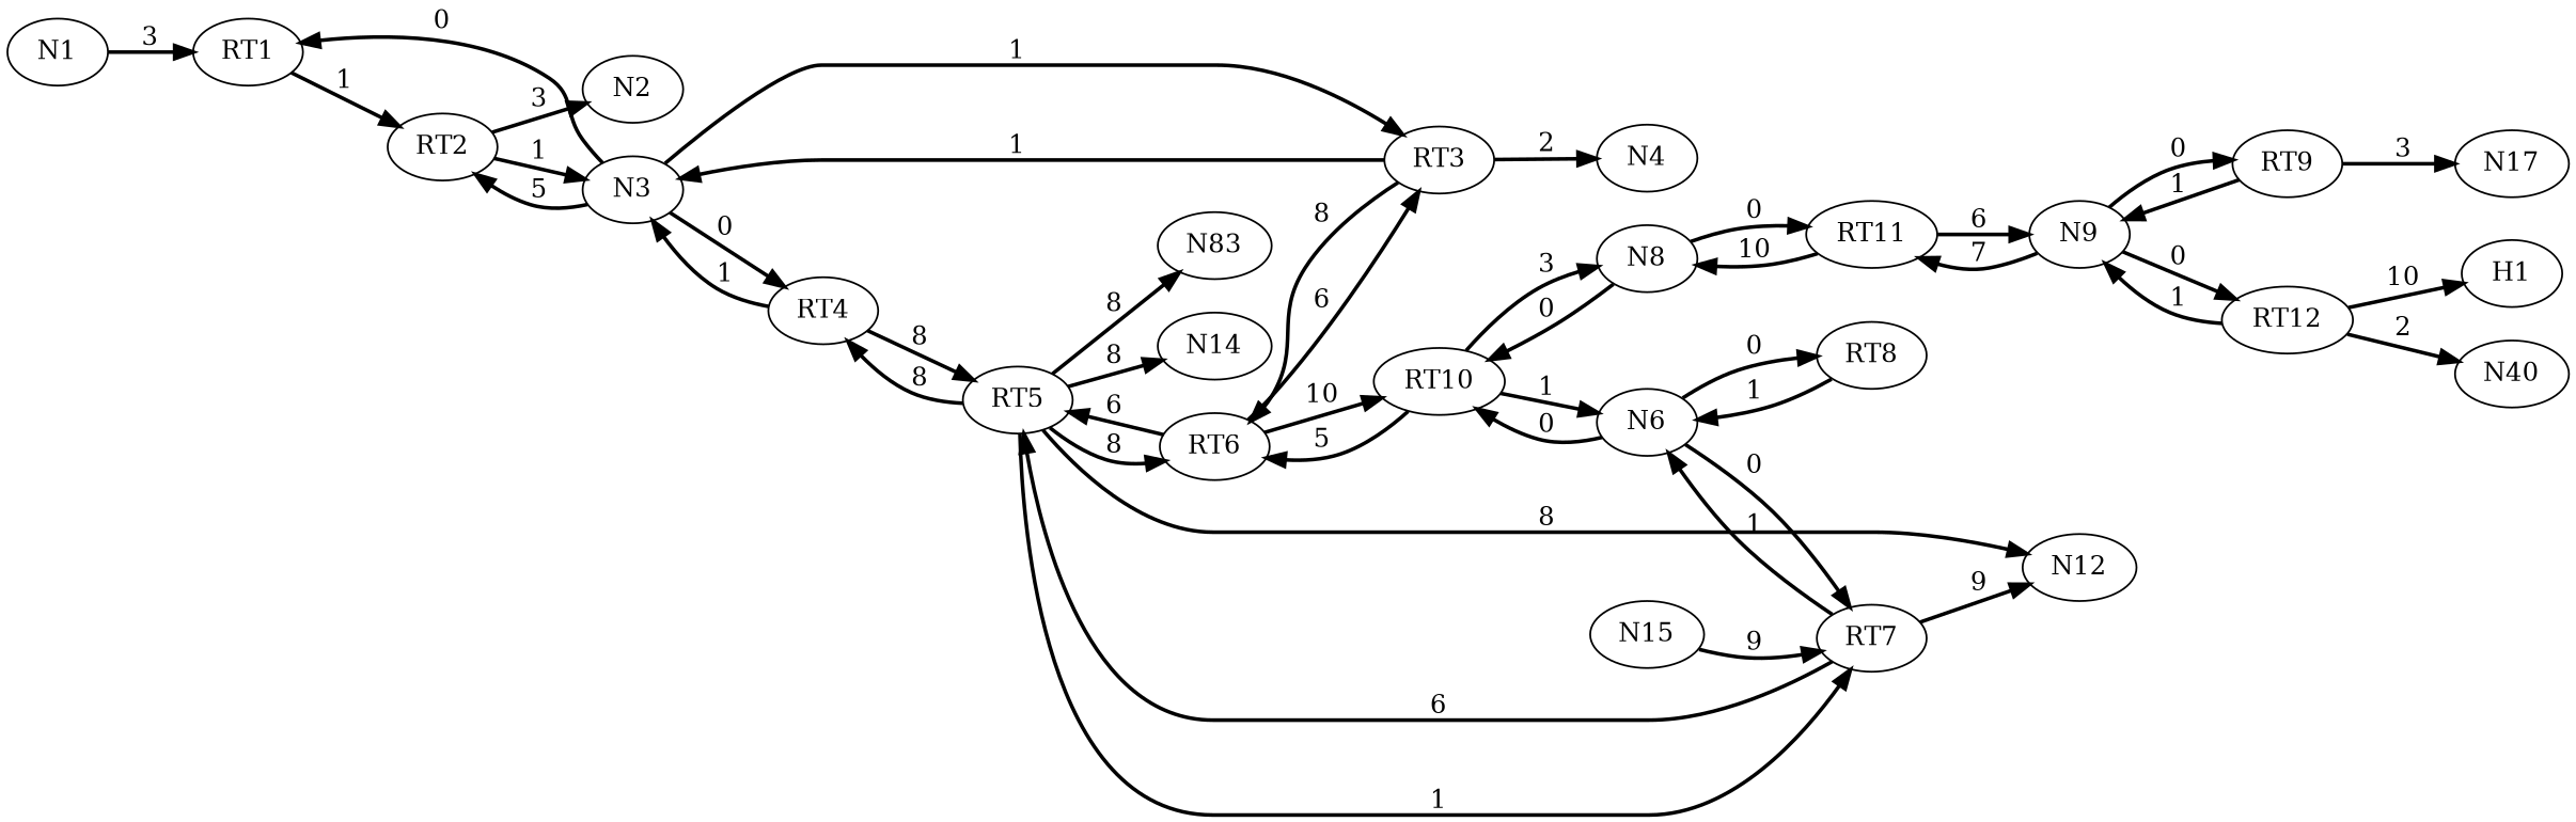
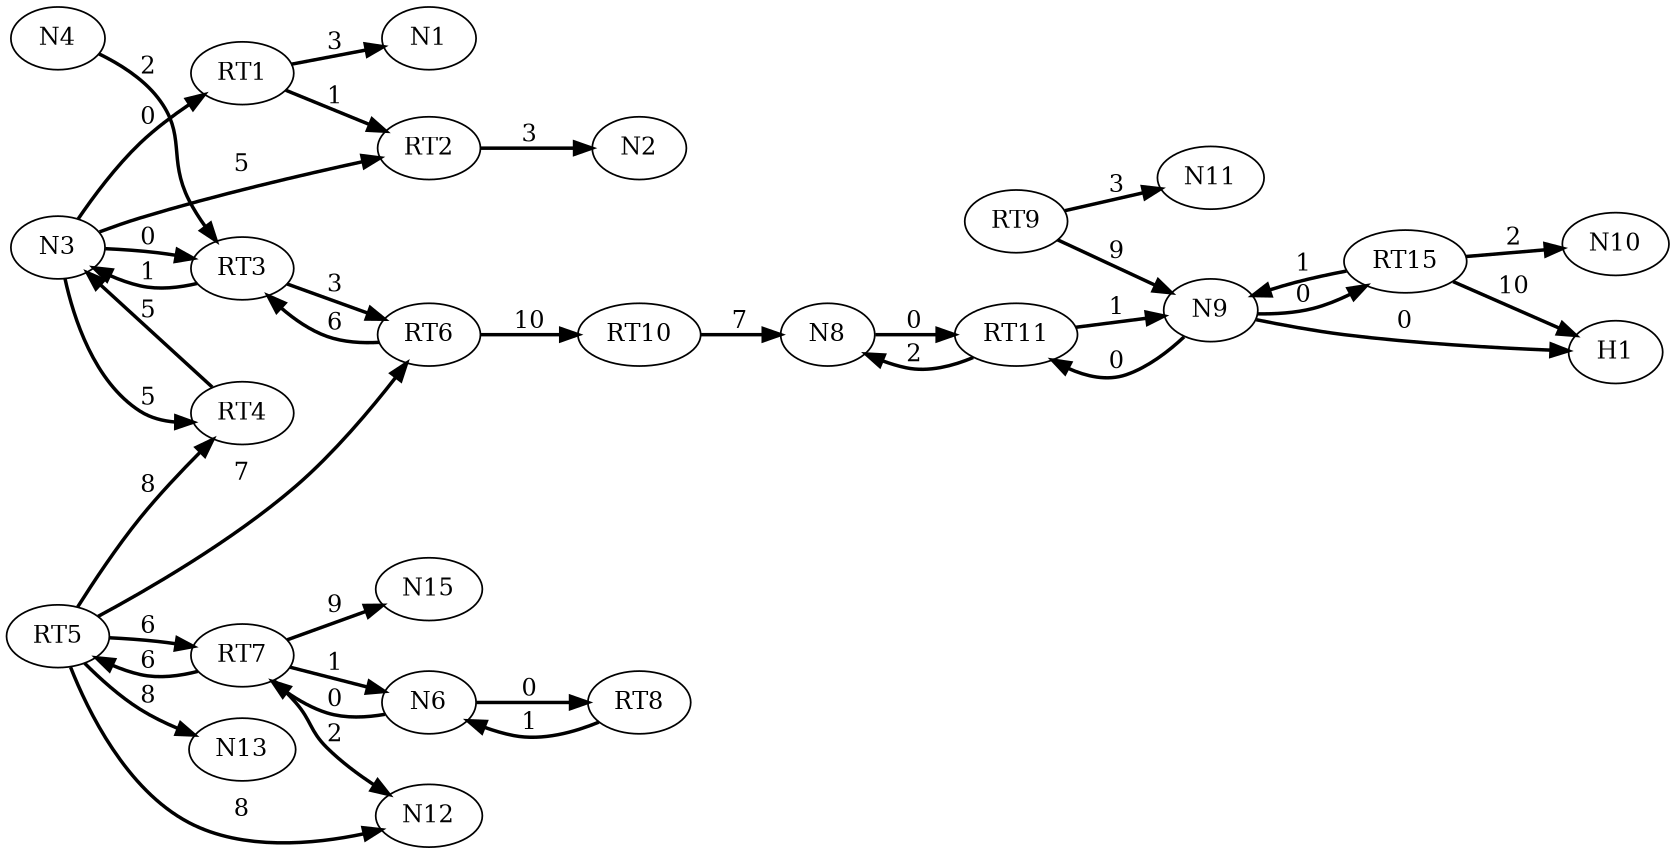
  digraph {
    rankdir=LR
    edge [style=bold]
    RT1
    N1
    RT2
    N3
    RT3
    RT4
    N2
    RT6
    N4
    RT5
    RT10
    RT7
    N12
-   N13 [label=N83]
-   N14
+   N13
    N6
    N15
    N8
    RT8
    RT9
    N9
-   N11 [label=N17]
+   N11
    RT11
-   RT12
-   N10 [label=N40]
+   RT12 [label=RT15]
+   N10
    H1
-   N1 -> RT1 [label=3]
+   RT1 -> N1 [label=3]
    RT1 -> RT2 [label=1]
-   RT2 -> N3 [label=1]
    RT2 -> N2 [label=3]
    N3 -> RT1 [label=0]
    N3 -> RT2 [label=5]
-   N3 -> RT3 [label=1]
-   N3 -> RT4 [label=0]
+   N3 -> RT3 [label=0]
+   N3 -> RT4 [label=5]
    RT3 -> N3 [label=1]
-   RT3 -> RT6 [label=8]
-   RT3 -> N4 [label=2]
-   RT4 -> N3 [label=1]
-   RT4 -> RT5 [label=8]
+   RT3 -> RT6 [label=3]
+   N4 -> RT3 [label=2]
+   RT4 -> N3 [label=5]
    RT6 -> RT3 [label=6]
-   RT6 -> RT5 [label=6]
    RT6 -> RT10 [label=10]
    RT5 -> RT4 [label=8]
-   RT5 -> RT6 [label=8]
-   RT5 -> RT7 [label=1]
+   RT5 -> RT6 [label=7]
+   RT5 -> RT7 [label=6]
    RT5 -> N12 [label=8]
    RT5 -> N13 [label=8]
-   RT5 -> N14 [label=8]
-   RT10 -> RT6 [label=5]
-   RT10 -> N6 [label=1]
-   RT10 -> N8 [label=3]
+   RT10 -> N8 [label=7]
    RT7 -> RT5 [label=6]
-   RT7 -> N12 [label=9]
+   RT7 -> N12 [label=2]
    RT7 -> N6 [label=1]
-   N15 -> RT7 [label=9]
-   N6 -> RT10 [label=0]
+   RT7 -> N15 [label=9]
    N6 -> RT7 [label=0]
    N6 -> RT8 [label=0]
-   N8 -> RT10 [label=0]
    N8 -> RT11 [label=0]
    RT8 -> N6 [label=1]
-   RT9 -> N9 [label=1]
+   RT9 -> N9 [label=9]
    RT9 -> N11 [label=3]
-   N9 -> RT9 [label=0]
-   N9 -> RT11 [label=7]
+   N9 -> H1 [label=0]
+   N9 -> RT11 [label=0]
    N9 -> RT12 [label=0]
-   RT11 -> N8 [label=10]
-   RT11 -> N9 [label=6]
+   RT11 -> N8 [label=2]
+   RT11 -> N9 [label=1]
    RT12 -> N9 [label=1]
    RT12 -> N10 [label=2]
    RT12 -> H1 [label=10]
  }
